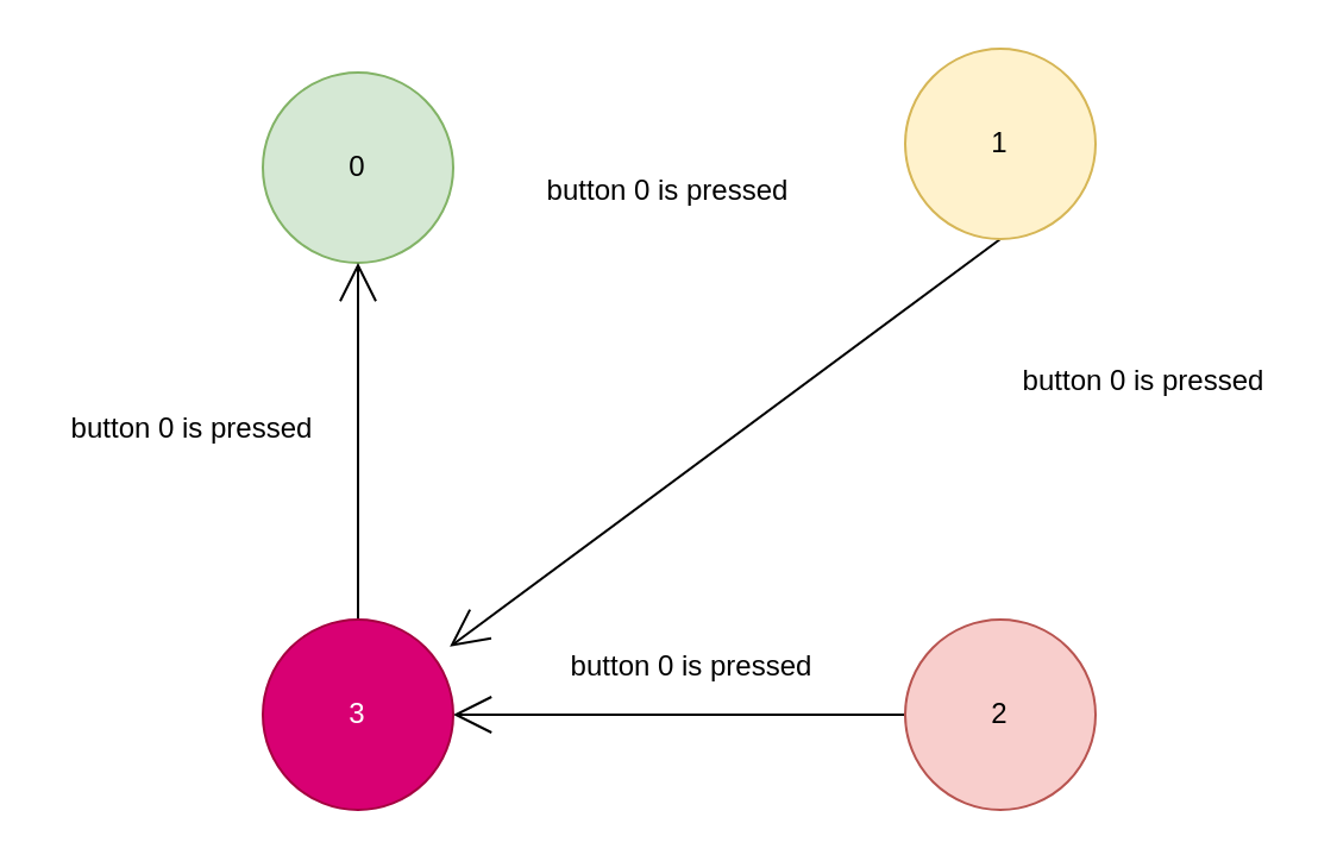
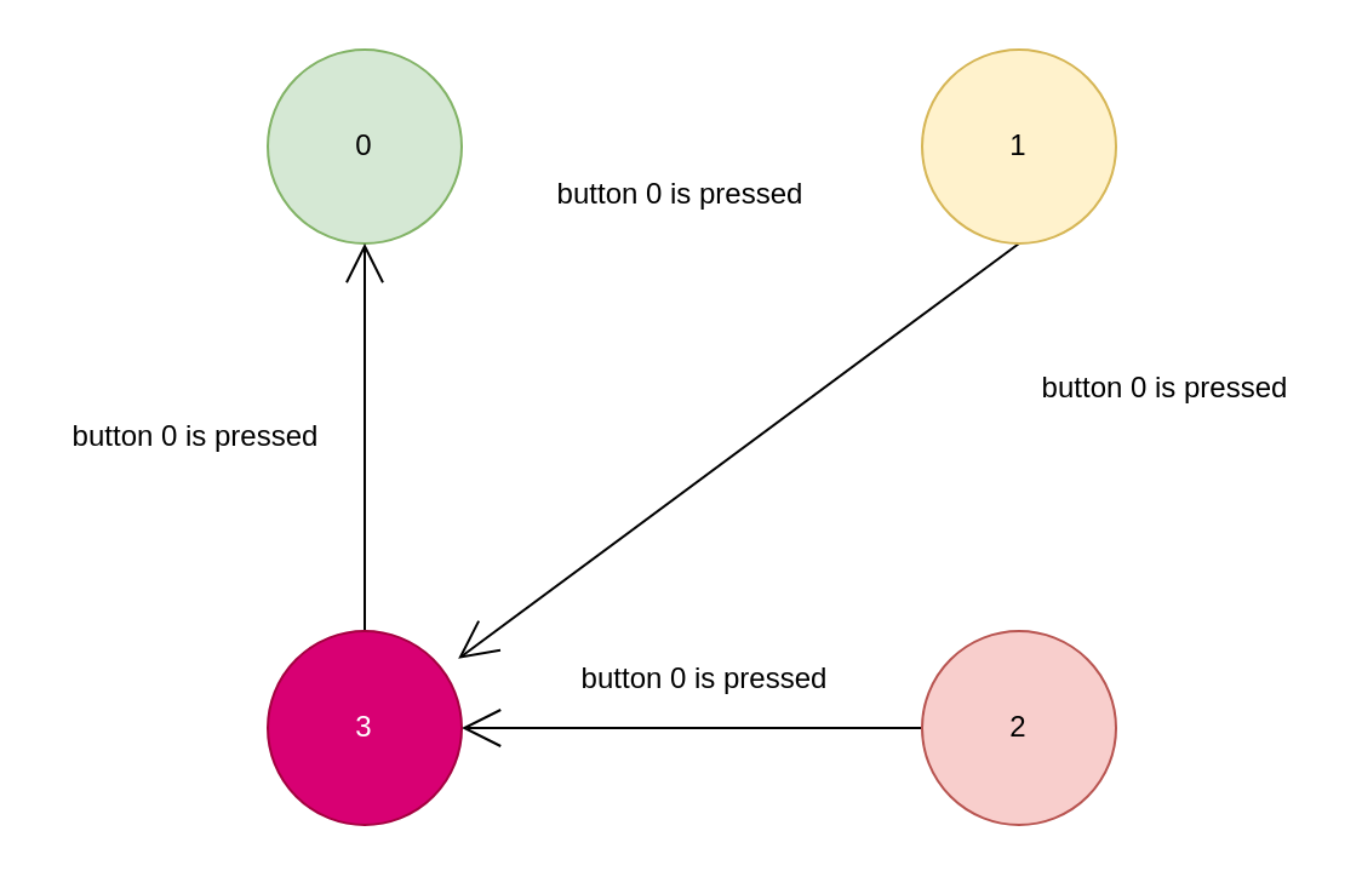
  <mxCell id="0" />
  <mxCell id="1" parent="0" />
- <mxCell id="2" value="0" style="ellipse;whiteSpace=wrap;html=1;aspect=fixed;fillColor=#d5e8d4;strokeColor=#82b366;" vertex="1" parent="1"><mxGeometry x="110" y="30" width="80" height="80" as="geometry" /></mxCell>
+ <mxCell id="2" value="0" style="ellipse;whiteSpace=wrap;html=1;aspect=fixed;fillColor=#d5e8d4;strokeColor=#82b366;" vertex="1" parent="1"><mxGeometry x="110" y="20" width="80" height="80" as="geometry" /></mxCell>
  <mxCell id="3" style="edgeStyle=none;curved=1;rounded=0;orthogonalLoop=1;jettySize=auto;html=1;exitX=0.5;exitY=1;exitDx=0;exitDy=0;endArrow=open;startSize=14;endSize=14;sourcePerimeterSpacing=8;targetPerimeterSpacing=8;" edge="1" parent="1" source="4" target="8"><mxGeometry relative="1" as="geometry" /></mxCell>
  <mxCell id="4" value="1" style="ellipse;whiteSpace=wrap;html=1;aspect=fixed;fillColor=#fff2cc;strokeColor=#d6b656;" vertex="1" parent="1"><mxGeometry x="380" y="20" width="80" height="80" as="geometry" /></mxCell>
  <mxCell id="5" style="edgeStyle=none;curved=1;rounded=0;orthogonalLoop=1;jettySize=auto;html=1;exitX=0;exitY=0.5;exitDx=0;exitDy=0;entryX=1;entryY=0.5;entryDx=0;entryDy=0;endArrow=open;startSize=14;endSize=14;sourcePerimeterSpacing=8;targetPerimeterSpacing=8;" edge="1" parent="1" source="6" target="8"><mxGeometry relative="1" as="geometry" /></mxCell>
  <mxCell id="6" value="2" style="ellipse;whiteSpace=wrap;html=1;aspect=fixed;fillColor=#f8cecc;strokeColor=#b85450;" vertex="1" parent="1"><mxGeometry x="380" y="260" width="80" height="80" as="geometry" /></mxCell>
  <mxCell id="7" style="edgeStyle=none;curved=1;rounded=0;orthogonalLoop=1;jettySize=auto;html=1;exitX=0.5;exitY=0;exitDx=0;exitDy=0;entryX=0.5;entryY=1;entryDx=0;entryDy=0;endArrow=open;startSize=14;endSize=14;sourcePerimeterSpacing=8;targetPerimeterSpacing=8;" edge="1" parent="1" source="8" target="2"><mxGeometry relative="1" as="geometry" /></mxCell>
  <mxCell id="8" value="3" style="ellipse;whiteSpace=wrap;html=1;aspect=fixed;fillColor=#d80073;strokeColor=#A50040;fontColor=#ffffff;" vertex="1" parent="1"><mxGeometry x="110" y="260" width="80" height="80" as="geometry" /></mxCell>
  <mxCell id="9" value="button 0 is pressed" style="text;html=1;align=center;verticalAlign=middle;resizable=0;points=[];autosize=1;strokeColor=none;fillColor=none;" vertex="1" parent="1"><mxGeometry x="220" y="70" width="120" height="20" as="geometry" /></mxCell>
  <mxCell id="10" value="button 0 is pressed" style="text;html=1;align=center;verticalAlign=middle;resizable=0;points=[];autosize=1;strokeColor=none;fillColor=none;" vertex="1" parent="1"><mxGeometry x="420" y="150" width="120" height="20" as="geometry" /></mxCell>
  <mxCell id="11" value="button 0 is pressed" style="text;html=1;align=center;verticalAlign=middle;resizable=0;points=[];autosize=1;strokeColor=none;fillColor=none;" vertex="1" parent="1"><mxGeometry x="230" y="270" width="120" height="20" as="geometry" /></mxCell>
  <mxCell id="12" value="button 0 is pressed" style="text;html=1;align=center;verticalAlign=middle;resizable=0;points=[];autosize=1;strokeColor=none;fillColor=none;" vertex="1" parent="1"><mxGeometry x="20" y="170" width="120" height="20" as="geometry" /></mxCell>
